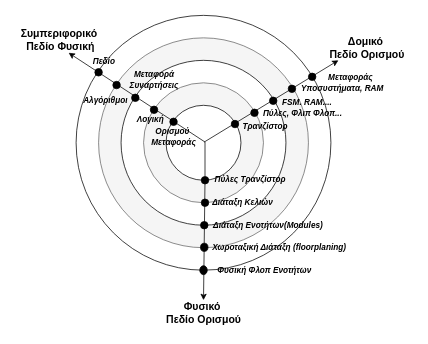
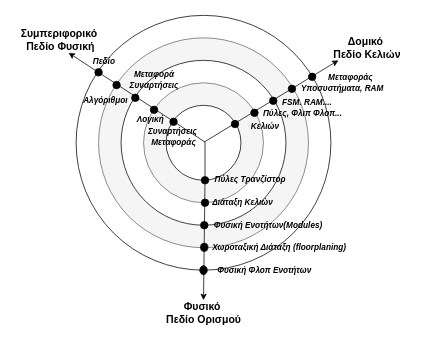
  <mxCell id="0" />
  <mxCell id="1" parent="0" />
  <mxCell id="2" value="" style="ellipse;whiteSpace=wrap;html=1;aspect=fixed;" parent="1" vertex="1"><mxGeometry x="101" y="20" width="340" height="340" as="geometry" /></mxCell>
  <mxCell id="3" value="" style="ellipse;whiteSpace=wrap;html=1;aspect=fixed;fillColor=#f5f5f5;fontColor=#333333;strokeColor=#666666;" parent="1" vertex="1"><mxGeometry x="131" y="50" width="280" height="280" as="geometry" /></mxCell>
  <mxCell id="4" value="" style="ellipse;whiteSpace=wrap;html=1;aspect=fixed;" parent="1" vertex="1"><mxGeometry x="161" y="80" width="220" height="220" as="geometry" /></mxCell>
  <mxCell id="5" value="" style="ellipse;whiteSpace=wrap;html=1;aspect=fixed;fillColor=#f5f5f5;fontColor=#333333;strokeColor=#666666;" parent="1" vertex="1"><mxGeometry x="191" y="110" width="160" height="160" as="geometry" /></mxCell>
  <mxCell id="6" value="" style="ellipse;whiteSpace=wrap;html=1;aspect=fixed;" parent="1" vertex="1"><mxGeometry x="221" y="140" width="100" height="100" as="geometry" /></mxCell>
  <mxCell id="7" value="" style="endArrow=classic;html=1;rounded=0;" parent="1" edge="1"><mxGeometry width="50" height="50" relative="1" as="geometry"><mxPoint x="272" y="189" as="sourcePoint" /><mxPoint x="451" y="80" as="targetPoint" /></mxGeometry></mxCell>
  <mxCell id="8" value="" style="endArrow=classic;html=1;rounded=0;" parent="1" edge="1"><mxGeometry width="50" height="50" relative="1" as="geometry"><mxPoint x="273" y="189" as="sourcePoint" /><mxPoint x="91" y="70" as="targetPoint" /></mxGeometry></mxCell>
  <mxCell id="9" value="" style="endArrow=classic;html=1;rounded=0;startArrow=none;" parent="1" edge="1" source="13"><mxGeometry width="50" height="50" relative="1" as="geometry"><mxPoint x="273" y="189" as="sourcePoint" /><mxPoint x="271" y="400" as="targetPoint" /></mxGeometry></mxCell>
  <mxCell id="10" value="Φυσικό&amp;nbsp;&lt;br style=&quot;font-size: 14px;&quot;&gt;Πεδίο Ορισμού" style="text;html=1;align=center;verticalAlign=middle;resizable=0;points=[];autosize=1;strokeColor=none;fillColor=none;fontStyle=1;fontSize=14;" parent="1" vertex="1"><mxGeometry x="211" y="397" width="120" height="40" as="geometry" /></mxCell>
- <mxCell id="11" value="Δομικό&amp;nbsp;&lt;br style=&quot;font-size: 14px;&quot;&gt;Πεδίο Ορισμού" style="text;html=1;align=center;verticalAlign=middle;resizable=0;points=[];autosize=1;strokeColor=none;fillColor=none;fontStyle=1;fontSize=14;" parent="1" vertex="1"><mxGeometry x="429" y="43" width="120" height="40" as="geometry" /></mxCell>
+ <mxCell id="11" value="Δομικό&amp;nbsp;&lt;br style=&quot;font-size: 14px;&quot;&gt;Πεδίο Κελιών" style="text;html=1;align=center;verticalAlign=middle;resizable=0;points=[];autosize=1;strokeColor=none;fillColor=none;fontStyle=1;fontSize=14;" parent="1" vertex="1"><mxGeometry x="429" y="43" width="120" height="40" as="geometry" /></mxCell>
  <mxCell id="12" value="Συμπεριφορικό&amp;nbsp;&lt;br style=&quot;font-size: 14px;&quot;&gt;Πεδίο Φυσική" style="text;html=1;align=center;verticalAlign=middle;resizable=0;points=[];autosize=1;strokeColor=none;fillColor=none;fontStyle=1;fontSize=14;" parent="1" vertex="1"><mxGeometry x="20" y="33" width="120" height="40" as="geometry" /></mxCell>
  <mxCell id="13" value="" style="ellipse;whiteSpace=wrap;html=1;aspect=fixed;fillColor=#000000;" vertex="1" parent="1"><mxGeometry x="268" y="235" width="10" height="10" as="geometry" /></mxCell>
  <mxCell id="14" value="" style="endArrow=none;html=1;rounded=0;" edge="1" parent="1" target="13"><mxGeometry width="50" height="50" relative="1" as="geometry"><mxPoint x="273" y="189" as="sourcePoint" /><mxPoint x="271" y="400" as="targetPoint" /></mxGeometry></mxCell>
  <mxCell id="15" value="" style="ellipse;whiteSpace=wrap;html=1;aspect=fixed;fillColor=#000000;" vertex="1" parent="1"><mxGeometry x="268" y="265" width="10" height="10" as="geometry" /></mxCell>
  <mxCell id="16" value="" style="ellipse;whiteSpace=wrap;html=1;aspect=fixed;fillColor=#000000;" vertex="1" parent="1"><mxGeometry x="267" y="295" width="10" height="10" as="geometry" /></mxCell>
  <mxCell id="17" value="" style="ellipse;whiteSpace=wrap;html=1;aspect=fixed;fillColor=#000000;" vertex="1" parent="1"><mxGeometry x="267" y="324" width="10" height="11" as="geometry" /></mxCell>
  <mxCell id="18" value="" style="ellipse;whiteSpace=wrap;html=1;aspect=fixed;fillColor=#000000;" vertex="1" parent="1"><mxGeometry x="266" y="354" width="10" height="12" as="geometry" /></mxCell>
  <mxCell id="19" value="" style="ellipse;whiteSpace=wrap;html=1;aspect=fixed;fillColor=#000000;" vertex="1" parent="1"><mxGeometry x="308" y="160" width="10" height="10" as="geometry" /></mxCell>
  <mxCell id="20" value="" style="ellipse;whiteSpace=wrap;html=1;aspect=fixed;fillColor=#000000;" vertex="1" parent="1"><mxGeometry x="334" y="145" width="10" height="10" as="geometry" /></mxCell>
  <mxCell id="21" value="" style="ellipse;whiteSpace=wrap;html=1;aspect=fixed;fillColor=#000000;" vertex="1" parent="1"><mxGeometry x="359" y="129" width="10" height="10" as="geometry" /></mxCell>
  <mxCell id="22" value="" style="ellipse;whiteSpace=wrap;html=1;aspect=fixed;fillColor=#000000;" vertex="1" parent="1"><mxGeometry x="384" y="113" width="10" height="10" as="geometry" /></mxCell>
  <mxCell id="23" value="" style="ellipse;whiteSpace=wrap;html=1;aspect=fixed;fillColor=#000000;" vertex="1" parent="1"><mxGeometry x="411" y="97" width="10" height="10" as="geometry" /></mxCell>
  <mxCell id="24" value="" style="ellipse;whiteSpace=wrap;html=1;aspect=fixed;fillColor=#000000;" vertex="1" parent="1"><mxGeometry x="226" y="157" width="10" height="10" as="geometry" /></mxCell>
  <mxCell id="25" value="" style="ellipse;whiteSpace=wrap;html=1;aspect=fixed;fillColor=#000000;" vertex="1" parent="1"><mxGeometry x="200" y="141" width="10" height="10" as="geometry" /></mxCell>
  <mxCell id="26" value="" style="ellipse;whiteSpace=wrap;html=1;aspect=fixed;fillColor=#000000;" vertex="1" parent="1"><mxGeometry x="175" y="125" width="10" height="10" as="geometry" /></mxCell>
  <mxCell id="27" value="" style="ellipse;whiteSpace=wrap;html=1;aspect=fixed;fillColor=#000000;" vertex="1" parent="1"><mxGeometry x="150" y="108" width="10" height="10" as="geometry" /></mxCell>
  <mxCell id="28" value="" style="ellipse;whiteSpace=wrap;html=1;aspect=fixed;fillColor=#000000;" vertex="1" parent="1"><mxGeometry x="126" y="91" width="10" height="10" as="geometry" /></mxCell>
- <mxCell id="29" value="Ορισμού&amp;nbsp;&lt;br style=&quot;font-size: 11px;&quot;&gt;Μεταφοράς" style="text;html=1;align=center;verticalAlign=middle;resizable=0;points=[];autosize=1;strokeColor=none;fillColor=none;fontStyle=3;fontSize=11;" vertex="1" parent="1"><mxGeometry x="191" y="167" width="80" height="30" as="geometry" /></mxCell>
+ <mxCell id="29" value="Συναρτήσεις&amp;nbsp;&lt;br style=&quot;font-size: 11px;&quot;&gt;Μεταφοράς" style="text;html=1;align=center;verticalAlign=middle;resizable=0;points=[];autosize=1;strokeColor=none;fillColor=none;fontStyle=3;fontSize=11;" vertex="1" parent="1"><mxGeometry x="191" y="167" width="80" height="30" as="geometry" /></mxCell>
  <mxCell id="30" value="Διάταξη Κελιών" style="text;html=1;align=center;verticalAlign=middle;resizable=0;points=[];autosize=1;strokeColor=none;fillColor=none;fontStyle=3;fontSize=11;" vertex="1" parent="1"><mxGeometry x="273" y="260" width="100" height="20" as="geometry" /></mxCell>
- <mxCell id="31" value="Διάταξη Ενοτήτων(Modules)" style="text;html=1;align=center;verticalAlign=middle;resizable=0;points=[];autosize=1;strokeColor=none;fillColor=none;fontStyle=3;fontSize=11;" vertex="1" parent="1"><mxGeometry x="277" y="290" width="160" height="20" as="geometry" /></mxCell>
+ <mxCell id="31" value="Φυσική Ενοτήτων(Modules)" style="text;html=1;align=center;verticalAlign=middle;resizable=0;points=[];autosize=1;strokeColor=none;fillColor=none;fontStyle=3;fontSize=11;" vertex="1" parent="1"><mxGeometry x="277" y="290" width="160" height="20" as="geometry" /></mxCell>
  <mxCell id="32" value="Χωροταξική Διάταξη (floorplaning)" style="text;html=1;align=center;verticalAlign=middle;resizable=0;points=[];autosize=1;strokeColor=none;fillColor=none;fontStyle=3;fontSize=11;" vertex="1" parent="1"><mxGeometry x="277" y="319" width="190" height="20" as="geometry" /></mxCell>
  <mxCell id="33" value="Φυσική Φλοπ Ενοτήτων" style="text;html=1;align=center;verticalAlign=middle;resizable=0;points=[];autosize=1;strokeColor=none;fillColor=none;fontStyle=3;fontSize=11;" vertex="1" parent="1"><mxGeometry x="272" y="350" width="160" height="20" as="geometry" /></mxCell>
  <mxCell id="34" value="Λογική" style="text;html=1;align=center;verticalAlign=middle;resizable=0;points=[];autosize=1;strokeColor=none;fillColor=none;fontStyle=3;fontSize=11;" vertex="1" parent="1"><mxGeometry x="175" y="149" width="50" height="20" as="geometry" /></mxCell>
  <mxCell id="35" value="Μεταφορά&lt;br style=&quot;font-size: 11px;&quot;&gt;Συναρτήσεις" style="text;html=1;align=center;verticalAlign=middle;resizable=0;points=[];autosize=1;strokeColor=none;fillColor=none;fontStyle=3;fontSize=11;" vertex="1" parent="1"><mxGeometry x="160" y="91" width="90" height="30" as="geometry" /></mxCell>
  <mxCell id="36" value="Αλγόριθμοι" style="text;html=1;align=center;verticalAlign=middle;resizable=0;points=[];autosize=1;strokeColor=none;fillColor=none;fontStyle=3;fontSize=11;" vertex="1" parent="1"><mxGeometry x="105" y="123" width="70" height="20" as="geometry" /></mxCell>
  <mxCell id="37" value="Πεδίο" style="text;html=1;align=center;verticalAlign=middle;resizable=0;points=[];autosize=1;strokeColor=none;fillColor=none;fontStyle=3;fontSize=11;" vertex="1" parent="1"><mxGeometry x="103" y="71" width="70" height="20" as="geometry" /></mxCell>
  <mxCell id="38" value="Υποσυστήματα, RAM" style="text;html=1;align=center;verticalAlign=middle;resizable=0;points=[];autosize=1;strokeColor=none;fillColor=none;fontStyle=3;fontSize=11;" vertex="1" parent="1"><mxGeometry x="396" y="108" width="120" height="20" as="geometry" /></mxCell>
  <mxCell id="39" value="FSM. RAM...." style="text;html=1;align=center;verticalAlign=middle;resizable=0;points=[];autosize=1;strokeColor=none;fillColor=none;fontStyle=3;fontSize=11;" vertex="1" parent="1"><mxGeometry x="369" y="126" width="80" height="20" as="geometry" /></mxCell>
  <mxCell id="40" value="Πύλες, Φλιπ Φλοπ..." style="text;html=1;align=center;verticalAlign=middle;resizable=0;points=[];autosize=1;strokeColor=none;fillColor=none;fontStyle=3;fontSize=11;" vertex="1" parent="1"><mxGeometry x="343" y="141" width="120" height="20" as="geometry" /></mxCell>
- <mxCell id="41" value="Τρανζίστορ" style="text;html=1;align=center;verticalAlign=middle;resizable=0;points=[];autosize=1;strokeColor=none;fillColor=none;fontStyle=3;fontSize=11;" vertex="1" parent="1"><mxGeometry x="313" y="158" width="80" height="20" as="geometry" /></mxCell>
+ <mxCell id="41" value="Κελιών" style="text;html=1;align=center;verticalAlign=middle;resizable=0;points=[];autosize=1;strokeColor=none;fillColor=none;fontStyle=3;fontSize=11;" vertex="1" parent="1"><mxGeometry x="313" y="158" width="80" height="20" as="geometry" /></mxCell>
  <mxCell id="42" value="Μεταφοράς" style="text;html=1;align=center;verticalAlign=middle;resizable=0;points=[];autosize=1;strokeColor=none;fillColor=none;fontStyle=3;fontSize=11;" vertex="1" parent="1"><mxGeometry x="422" y="93" width="90" height="20" as="geometry" /></mxCell>
  <mxCell id="43" value="Πύλες Τρανζίστορ" style="text;html=1;align=center;verticalAlign=middle;resizable=0;points=[];autosize=1;strokeColor=none;fillColor=none;fontStyle=3;fontSize=11;" vertex="1" parent="1"><mxGeometry x="273" y="229" width="120" height="20" as="geometry" /></mxCell>
